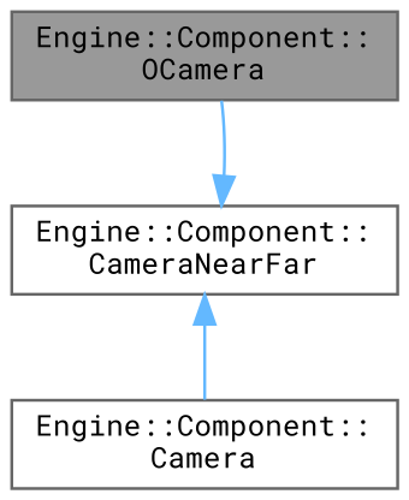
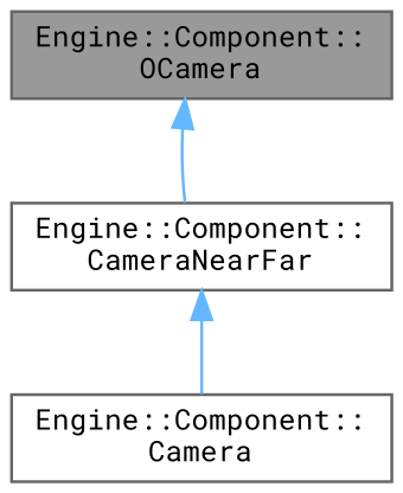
  digraph {
    fontname="Roboto Mono"
    node [color=gray40 fillcolor=white fontname="Roboto Mono" fontsize=10 shape=box style=filled]
    edge [color=steelblue1 dir=back fontname="Roboto Mono" fontsize=10 labelfontname=Helvetica labelfontsize=10 style=solid]
    n1 [fillcolor=grey60 fontcolor=black height=0.2 label="Engine::Component::\lOCamera" width=0.4]
    n2 [height=0.2 label="Engine::Component::\lCameraNearFar" width=0.4]
    n3 [height=0.2 label="Engine::Component::\lCamera" width=0.4]
-   n2 -> n1
+   n1 -> n2
    n2 -> n3
  }
